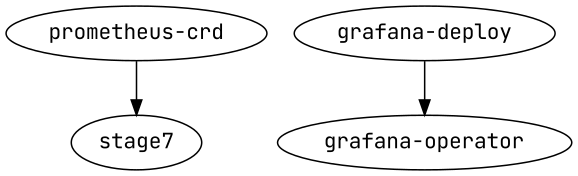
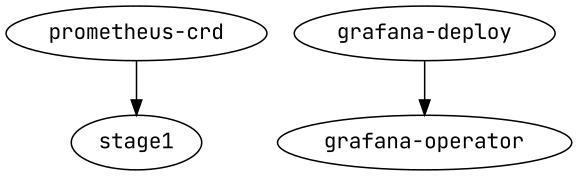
  digraph {
    fontname="JetBrains Mono"
    node [fontname="JetBrains Mono"]
    edge [fontname="JetBrains Mono"]
    "prometheus-crd"
-   stage1 [label=stage7]
+   stage1
    "grafana-deploy"
    "grafana-operator"
    "prometheus-crd" -> stage1
    "grafana-deploy" -> "grafana-operator"
  }
